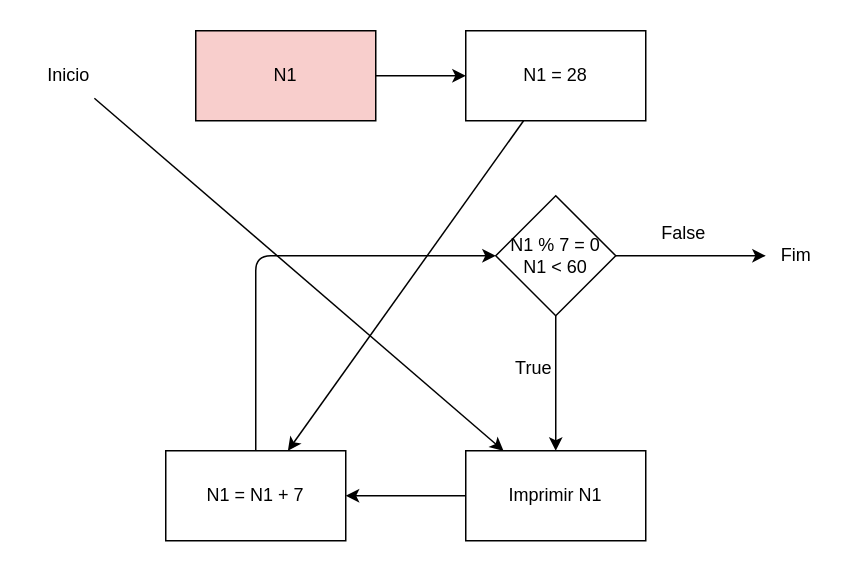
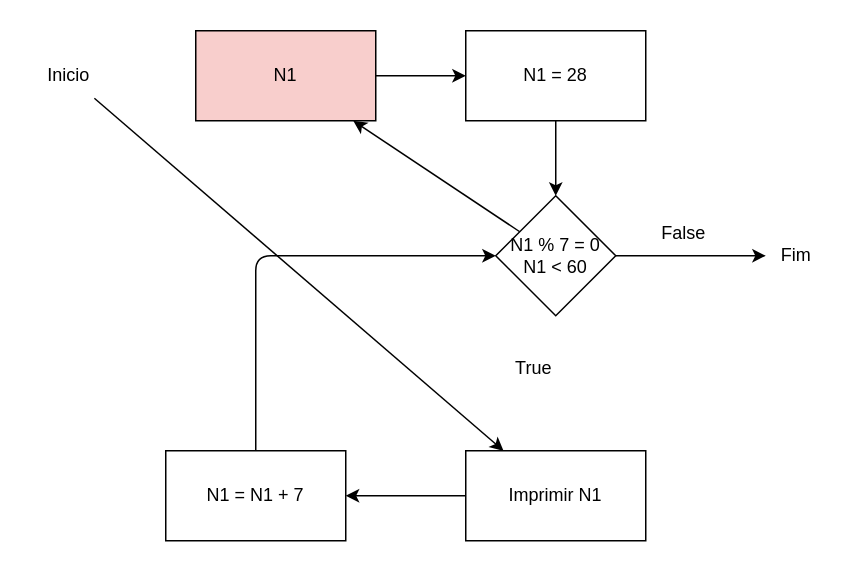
  <mxCell id="0" />
  <mxCell id="1" parent="0" />
  <mxCell id="2" style="edgeStyle=none;html=1;" edge="1" parent="1" source="3" target="7"><mxGeometry relative="1" as="geometry" /></mxCell>
  <mxCell id="3" value="N1" style="whiteSpace=wrap;html=1;fillColor=#f8cecc;" vertex="1" parent="1"><mxGeometry x="130" y="20" width="120" height="60" as="geometry" /></mxCell>
  <mxCell id="4" value="" style="edgeStyle=none;html=1;" edge="1" parent="1" source="5" target="15"><mxGeometry relative="1" as="geometry" /></mxCell>
  <mxCell id="5" value="Inicio" style="text;html=1;align=center;verticalAlign=middle;resizable=0;points=[];autosize=1;strokeColor=none;fillColor=none;" vertex="1" parent="1"><mxGeometry x="20" y="35" width="50" height="30" as="geometry" /></mxCell>
- <mxCell id="6" value="" style="edgeStyle=none;html=1;" edge="1" parent="1" source="7" target="12"><mxGeometry relative="1" as="geometry" /></mxCell>
+ <mxCell id="6" value="" style="edgeStyle=none;html=1;" edge="1" parent="1" source="7" target="10"><mxGeometry relative="1" as="geometry" /></mxCell>
  <mxCell id="7" value="N1 = 28" style="whiteSpace=wrap;html=1;" vertex="1" parent="1"><mxGeometry x="310" y="20" width="120" height="60" as="geometry" /></mxCell>
- <mxCell id="8" value="" style="edgeStyle=none;html=1;" edge="1" parent="1" source="10" target="15"><mxGeometry relative="1" as="geometry" /></mxCell>
+ <mxCell id="8" value="" style="edgeStyle=none;html=1;" edge="1" parent="1" source="10" target="3"><mxGeometry relative="1" as="geometry" /></mxCell>
  <mxCell id="9" value="" style="edgeStyle=none;html=1;" edge="1" parent="1" source="10" target="13"><mxGeometry relative="1" as="geometry" /></mxCell>
  <mxCell id="10" value="&lt;span style=&quot;text-align: start; background-color: initial;&quot;&gt;N1 %&amp;nbsp;&lt;/span&gt;&lt;span style=&quot;text-align: start; background-color: initial;&quot;&gt;7&amp;nbsp;&lt;/span&gt;= 0&lt;br&gt;N1 &amp;lt; 60" style="rhombus;whiteSpace=wrap;html=1;" vertex="1" parent="1"><mxGeometry x="330" y="130" width="80" height="80" as="geometry" /></mxCell>
  <mxCell id="11" style="edgeStyle=none;html=1;" edge="1" parent="1" source="12" target="10"><mxGeometry relative="1" as="geometry"><Array as="points"><mxPoint x="170" y="170" /></Array></mxGeometry></mxCell>
  <mxCell id="12" value="N1 = N1 + 7" style="whiteSpace=wrap;html=1;" vertex="1" parent="1"><mxGeometry x="110" y="300" width="120" height="60" as="geometry" /></mxCell>
  <mxCell id="13" value="Fim" style="text;html=1;align=center;verticalAlign=middle;resizable=0;points=[];autosize=1;strokeColor=none;fillColor=none;" vertex="1" parent="1"><mxGeometry x="510" y="155" width="40" height="30" as="geometry" /></mxCell>
  <mxCell id="14" value="" style="edgeStyle=none;html=1;" edge="1" parent="1" source="15" target="12"><mxGeometry relative="1" as="geometry" /></mxCell>
  <mxCell id="15" value="Imprimir N1" style="whiteSpace=wrap;html=1;" vertex="1" parent="1"><mxGeometry x="310" y="300" width="120" height="60" as="geometry" /></mxCell>
  <mxCell id="16" value="True" style="text;html=1;align=center;verticalAlign=middle;resizable=0;points=[];autosize=1;strokeColor=none;fillColor=none;" vertex="1" parent="1"><mxGeometry x="330" y="230" width="50" height="30" as="geometry" /></mxCell>
  <mxCell id="17" value="False" style="text;html=1;align=center;verticalAlign=middle;resizable=0;points=[];autosize=1;strokeColor=none;fillColor=none;" vertex="1" parent="1"><mxGeometry x="430" y="140" width="50" height="30" as="geometry" /></mxCell>
